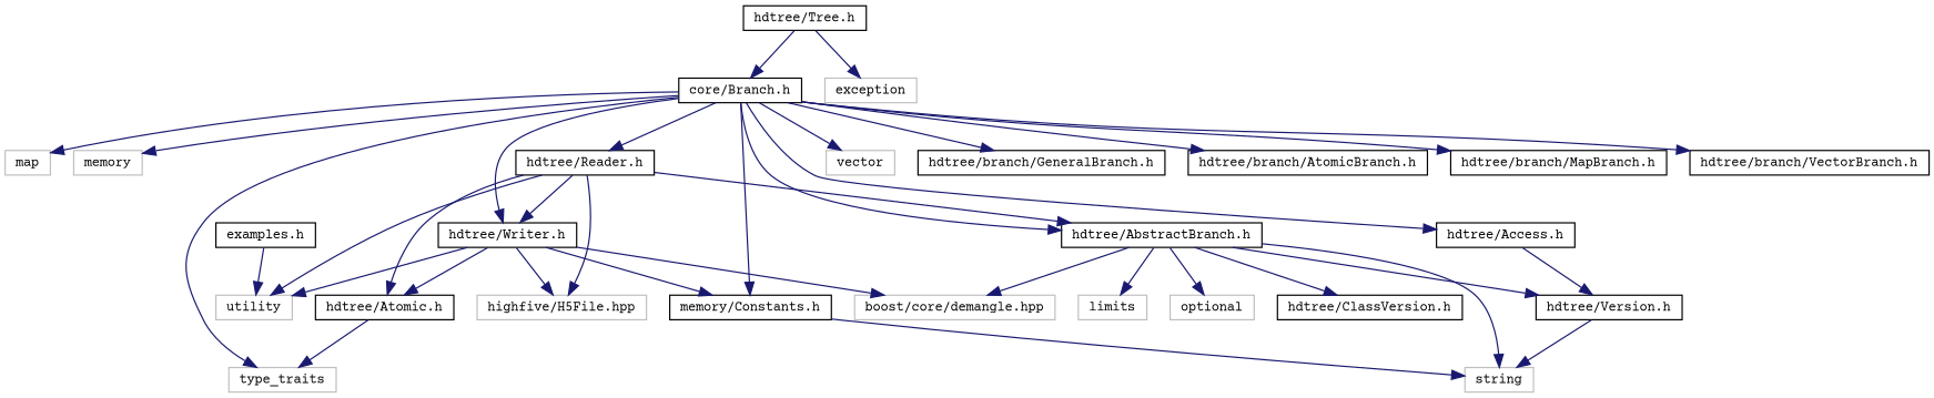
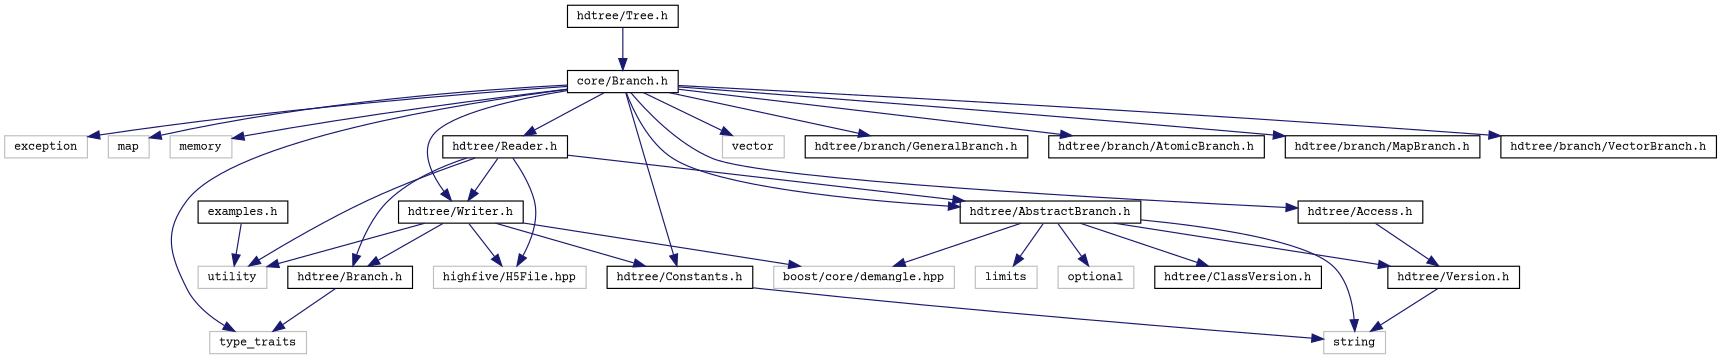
  digraph {
    fontname="Courier Prime"
    node [color=black fontname="Courier Prime" fontsize=10 shape=record]
    edge [color=midnightblue fontname="Courier Prime" fontsize=10 labelfontname=Helvetica labelfontsize=10 style=solid]
    n1 [height=0.2 label="hdtree/Tree.h" width=0.4]
    n2 [height=0.2 label="core/Branch.h" width=0.4]
    n3 [height=0.2 label="examples.h" width=0.4]
    n4 [color=grey75 height=0.2 label=utility width=0.4]
    n5 [color=grey75 height=0.2 label=exception width=0.4]
    n6 [color=grey75 height=0.2 label=map width=0.4]
    n7 [color=grey75 height=0.2 label=memory width=0.4]
    n8 [color=grey75 height=0.2 label=type_traits width=0.4]
    n9 [color=grey75 height=0.2 label=vector width=0.4]
    n10 [height=0.2 label="hdtree/AbstractBranch.h" width=0.4]
    n11 [height=0.2 label="hdtree/Access.h" width=0.4]
-   n12 [height=0.2 label="memory/Constants.h" width=0.4]
+   n12 [height=0.2 label="hdtree/Constants.h" width=0.4]
    n13 [height=0.2 label="hdtree/Reader.h" width=0.4]
    n14 [height=0.2 label="hdtree/Writer.h" width=0.4]
    n15 [height=0.2 label="hdtree/branch/GeneralBranch.h" width=0.4]
    n16 [height=0.2 label="hdtree/branch/AtomicBranch.h" width=0.4]
    n17 [height=0.2 label="hdtree/branch/MapBranch.h" width=0.4]
    n18 [height=0.2 label="hdtree/branch/VectorBranch.h" width=0.4]
    n19 [color=grey75 height=0.2 label="boost/core/demangle.hpp" width=0.4]
    n20 [color=grey75 height=0.2 label=limits width=0.4]
    n21 [color=grey75 height=0.2 label=optional width=0.4]
    n22 [color=grey75 height=0.2 label=string width=0.4]
    n23 [height=0.2 label="hdtree/ClassVersion.h" width=0.4]
    n24 [height=0.2 label="hdtree/Version.h" width=0.4]
    n25 [color=grey75 height=0.2 label="highfive/H5File.hpp" width=0.4]
-   n26 [height=0.2 label="hdtree/Atomic.h" width=0.4]
+   n26 [height=0.2 label="hdtree/Branch.h" width=0.4]
    n1 -> n2
-   n1 -> n5
+   n2 -> n5
    n2 -> n6
    n2 -> n7
    n2 -> n8
    n2 -> n9
    n2 -> n10
    n2 -> n11
    n2 -> n12
    n2 -> n13
    n2 -> n14
    n2 -> n15
    n2 -> n16
    n2 -> n17
    n2 -> n18
    n3 -> n4
    n10 -> n19
    n10 -> n20
    n10 -> n21
    n10 -> n22
    n10 -> n23
    n10 -> n24
    n11 -> n24
    n12 -> n22
    n13 -> n4
    n13 -> n10
    n13 -> n14
    n13 -> n25
    n13 -> n26
    n14 -> n4
    n14 -> n12
    n14 -> n19
    n14 -> n25
    n14 -> n26
    n24 -> n22
    n26 -> n8
  }
